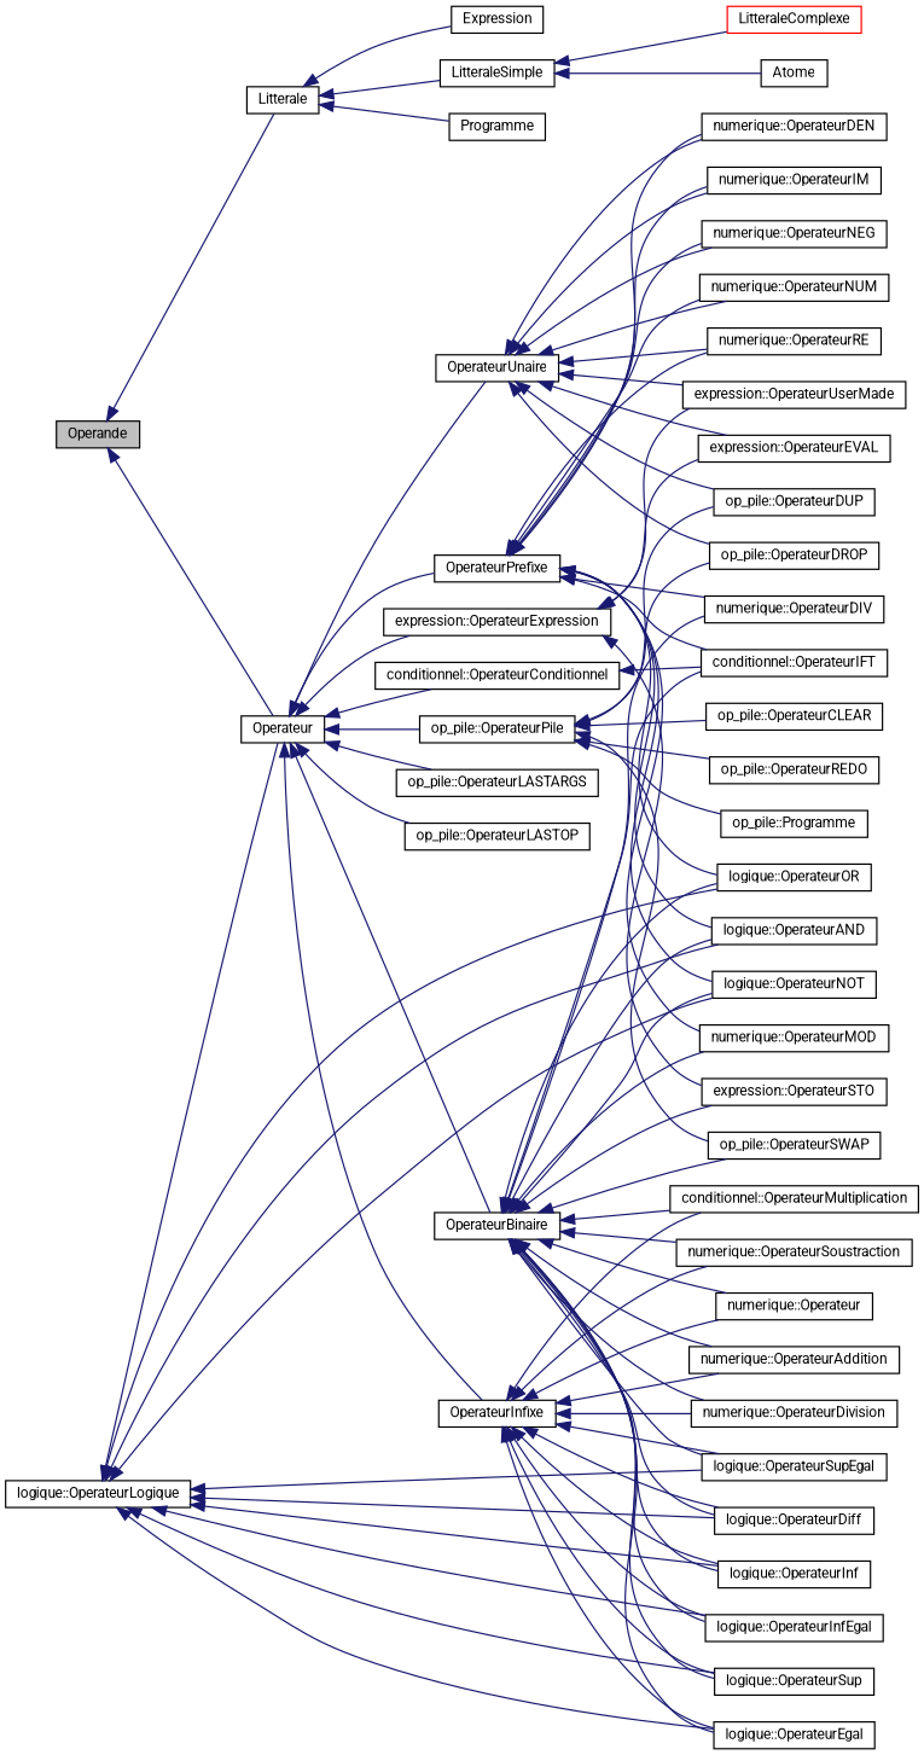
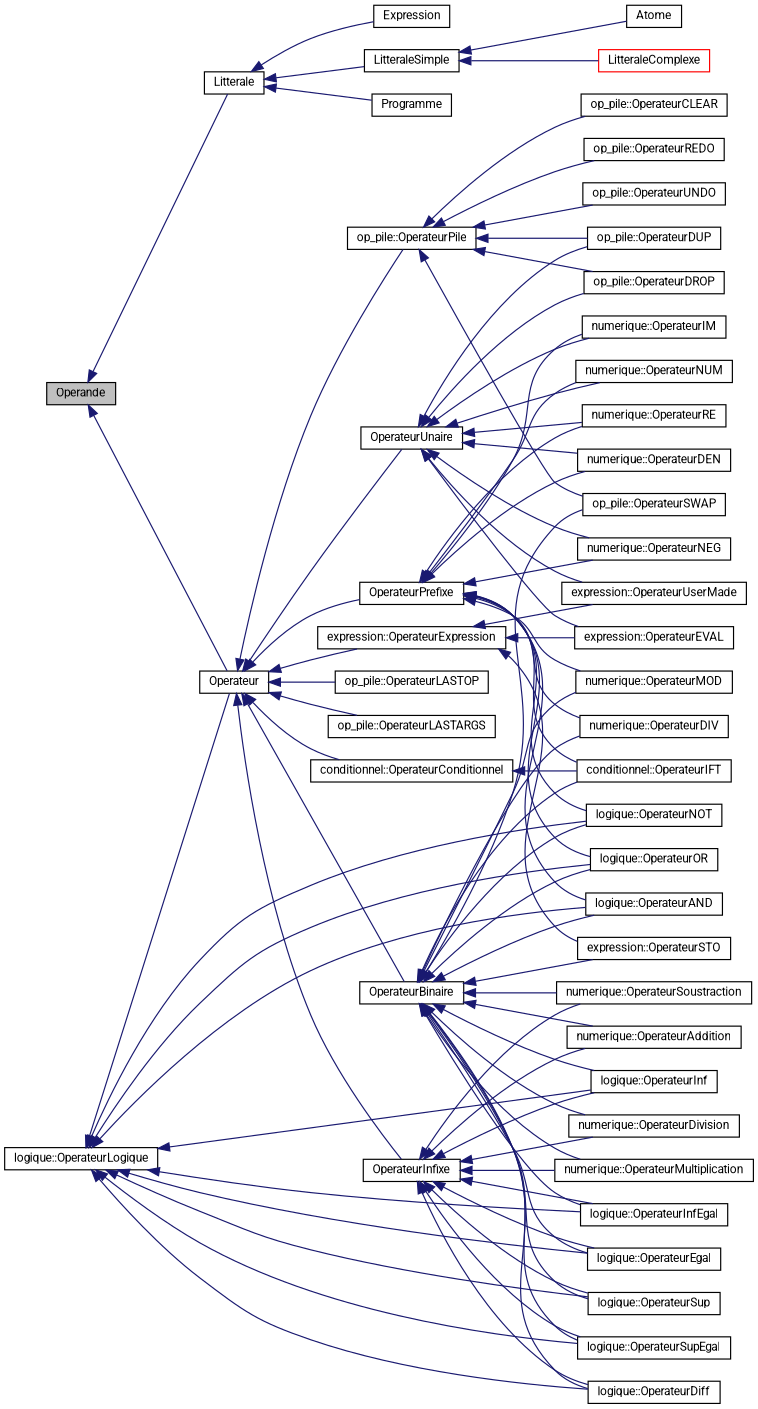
  digraph {
    fontname=Roboto
    rankdir=LR
    node [color=black fillcolor=white fontname=Roboto fontsize=10 shape=record style=filled]
    edge [color=midnightblue dir=back fontname=Roboto fontsize=10 labelfontname=Helvetica labelfontsize=10 style=solid]
    n1 [fillcolor=grey75 fontcolor=black height=0.2 label=Operande width=0.4]
    n2 [height=0.2 label=Litterale width=0.4]
    n3 [height=0.2 label=Operateur width=0.4]
    n4 [height=0.2 label=Expression width=0.4]
    n5 [height=0.2 label=LitteraleSimple width=0.4]
    n6 [height=0.2 label=Programme width=0.4]
    n7 [height=0.2 label="conditionnel::OperateurConditionnel" width=0.4]
    n8 [height=0.2 label="expression::OperateurExpression" width=0.4]
    n9 [height=0.2 label="op_pile::OperateurLASTARGS" width=0.4]
    n10 [height=0.2 label="op_pile::OperateurLASTOP" width=0.4]
    n11 [height=0.2 label="op_pile::OperateurPile" width=0.4]
    n12 [height=0.2 label=OperateurBinaire width=0.4]
    n13 [height=0.2 label=OperateurInfixe width=0.4]
    n14 [height=0.2 label=OperateurPrefixe width=0.4]
    n15 [height=0.2 label=OperateurUnaire width=0.4]
    n16 [height=0.2 label=Atome width=0.4]
    n17 [color=red height=0.2 label=LitteraleComplexe width=0.4]
    n18 [height=0.2 label="conditionnel::OperateurIFT" width=0.4]
    n19 [height=0.2 label="expression::OperateurEVAL" width=0.4]
    n20 [height=0.2 label="expression::OperateurSTO" width=0.4]
    n21 [height=0.2 label="expression::OperateurUserMade" width=0.4]
    n22 [height=0.2 label="logique::OperateurLogique" width=0.4]
    n23 [height=0.2 label="logique::OperateurAND" width=0.4]
    n24 [height=0.2 label="logique::OperateurDiff" width=0.4]
    n25 [height=0.2 label="logique::OperateurEgal" width=0.4]
    n26 [height=0.2 label="logique::OperateurInf" width=0.4]
    n27 [height=0.2 label="logique::OperateurInfEgal" width=0.4]
    n28 [height=0.2 label="logique::OperateurNOT" width=0.4]
    n29 [height=0.2 label="logique::OperateurOR" width=0.4]
    n30 [height=0.2 label="logique::OperateurSup" width=0.4]
    n31 [height=0.2 label="logique::OperateurSupEgal" width=0.4]
    n32 [height=0.2 label="op_pile::OperateurCLEAR" width=0.4]
    n33 [height=0.2 label="op_pile::OperateurDROP" width=0.4]
    n34 [height=0.2 label="op_pile::OperateurDUP" width=0.4]
    n35 [height=0.2 label="op_pile::OperateurREDO" width=0.4]
    n36 [height=0.2 label="op_pile::OperateurSWAP" width=0.4]
-   n37 [height=0.2 label="op_pile::Programme" width=0.4]
-   n38 [height=0.2 label="numerique::Operateur" width=0.4]
+   n37 [height=0.2 label="op_pile::OperateurUNDO" width=0.4]
    n39 [height=0.2 label="numerique::OperateurAddition" width=0.4]
    n40 [height=0.2 label="numerique::OperateurDIV" width=0.4]
    n41 [height=0.2 label="numerique::OperateurDivision" width=0.4]
    n42 [height=0.2 label="numerique::OperateurMOD" width=0.4]
-   n43 [height=0.2 label="conditionnel::OperateurMultiplication" width=0.4]
+   n43 [height=0.2 label="numerique::OperateurMultiplication" width=0.4]
    n44 [height=0.2 label="numerique::OperateurSoustraction" width=0.4]
    n45 [height=0.2 label="numerique::OperateurDEN" width=0.4]
    n46 [height=0.2 label="numerique::OperateurIM" width=0.4]
    n47 [height=0.2 label="numerique::OperateurNEG" width=0.4]
    n48 [height=0.2 label="numerique::OperateurNUM" width=0.4]
    n49 [height=0.2 label="numerique::OperateurRE" width=0.4]
    n1 -> n2
    n1 -> n3
    n2 -> n4
    n2 -> n5
    n2 -> n6
    n3 -> n7
    n3 -> n8
    n3 -> n9
    n3 -> n10
    n3 -> n11
    n3 -> n12
    n3 -> n13
    n3 -> n14
    n3 -> n15
    n5 -> n16
    n5 -> n17
    n7 -> n18
    n8 -> n19
    n8 -> n20
    n8 -> n21
    n11 -> n32
    n11 -> n33
    n11 -> n34
    n11 -> n35
    n11 -> n36
    n11 -> n37
    n12 -> n18
    n12 -> n20
    n12 -> n23
    n12 -> n24
    n12 -> n25
    n12 -> n26
    n12 -> n27
    n12 -> n28
    n12 -> n29
    n12 -> n30
    n12 -> n31
    n12 -> n36
-   n12 -> n38
    n12 -> n39
    n12 -> n40
    n12 -> n41
    n12 -> n42
    n12 -> n43
    n12 -> n44
    n13 -> n24
    n13 -> n25
    n13 -> n26
    n13 -> n27
    n13 -> n30
    n13 -> n31
-   n13 -> n38
    n13 -> n39
    n13 -> n41
    n13 -> n43
    n13 -> n44
    n14 -> n18
    n14 -> n23
    n14 -> n28
    n14 -> n29
    n14 -> n40
    n14 -> n42
    n14 -> n45
    n14 -> n46
    n14 -> n47
    n14 -> n48
    n14 -> n49
    n15 -> n19
    n15 -> n21
    n15 -> n33
    n15 -> n34
    n15 -> n45
    n15 -> n46
    n15 -> n47
    n15 -> n48
    n15 -> n49
    n22 -> n3
    n22 -> n23
    n22 -> n24
    n22 -> n25
    n22 -> n26
    n22 -> n27
    n22 -> n28
    n22 -> n29
    n22 -> n30
    n22 -> n31
  }
